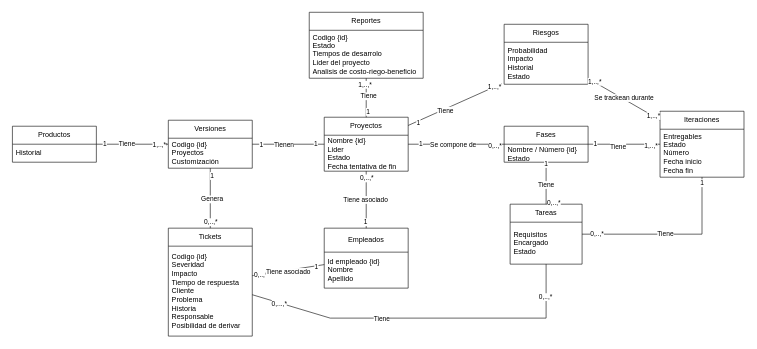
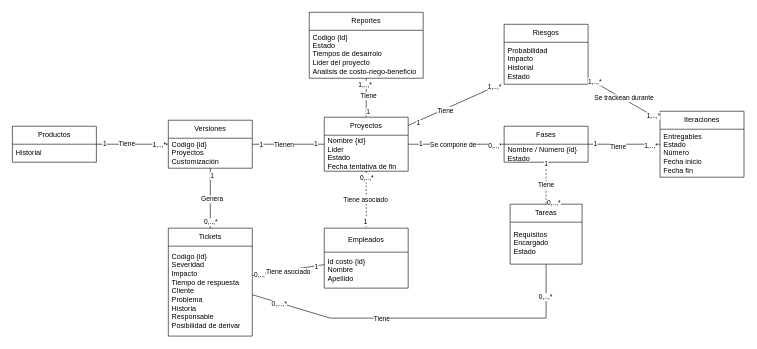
  <mxCell id="0" />
  <mxCell id="1" parent="0" />
  <mxCell id="2" value="Proyectos" style="swimlane;fontStyle=0;childLayout=stackLayout;horizontal=1;startSize=30;horizontalStack=0;resizeParent=1;resizeParentMax=0;resizeLast=0;collapsible=1;marginBottom=0;whiteSpace=wrap;html=1;" vertex="1" parent="1"><mxGeometry x="540" y="195" width="140" height="90" as="geometry" /></mxCell>
  <mxCell id="3" value="&lt;div&gt;Nombre {id}&lt;/div&gt;&lt;div&gt;Lider&lt;/div&gt;&lt;div&gt;Estado&lt;/div&gt;&lt;div&gt;Fecha tentativa de fin&lt;/div&gt;" style="text;strokeColor=none;fillColor=none;align=left;verticalAlign=middle;spacingLeft=4;spacingRight=4;overflow=hidden;points=[[0,0.5],[1,0.5]];portConstraint=eastwest;rotatable=0;whiteSpace=wrap;html=1;" vertex="1" parent="2"><mxGeometry y="30" width="140" height="60" as="geometry" /></mxCell>
  <mxCell id="4" value="Fases" style="swimlane;fontStyle=0;childLayout=stackLayout;horizontal=1;startSize=30;horizontalStack=0;resizeParent=1;resizeParentMax=0;resizeLast=0;collapsible=1;marginBottom=0;whiteSpace=wrap;html=1;" vertex="1" parent="1"><mxGeometry x="840" y="210" width="140" height="60" as="geometry" /></mxCell>
  <mxCell id="5" value="&lt;div&gt;Nombre / Número {id}&lt;/div&gt;Estado" style="text;strokeColor=none;fillColor=none;align=left;verticalAlign=middle;spacingLeft=4;spacingRight=4;overflow=hidden;points=[[0,0.5],[1,0.5]];portConstraint=eastwest;rotatable=0;whiteSpace=wrap;html=1;" vertex="1" parent="4"><mxGeometry y="30" width="140" height="30" as="geometry" /></mxCell>
  <mxCell id="6" value="Iteraciones" style="swimlane;fontStyle=0;childLayout=stackLayout;horizontal=1;startSize=30;horizontalStack=0;resizeParent=1;resizeParentMax=0;resizeLast=0;collapsible=1;marginBottom=0;whiteSpace=wrap;html=1;" vertex="1" parent="1"><mxGeometry x="1100" y="185" width="140" height="110" as="geometry" /></mxCell>
  <mxCell id="7" value="Entregables&lt;div&gt;Estado&lt;/div&gt;&lt;div&gt;Número&lt;/div&gt;&lt;div&gt;Fecha inicio&lt;/div&gt;&lt;div&gt;Fecha fin&lt;/div&gt;" style="text;strokeColor=none;fillColor=none;align=left;verticalAlign=middle;spacingLeft=4;spacingRight=4;overflow=hidden;points=[[0,0.5],[1,0.5]];portConstraint=eastwest;rotatable=0;whiteSpace=wrap;html=1;" vertex="1" parent="6"><mxGeometry y="30" width="140" height="80" as="geometry" /></mxCell>
  <mxCell id="8" value="Tareas" style="swimlane;fontStyle=0;childLayout=stackLayout;horizontal=1;startSize=30;horizontalStack=0;resizeParent=1;resizeParentMax=0;resizeLast=0;collapsible=1;marginBottom=0;whiteSpace=wrap;html=1;" vertex="1" parent="1"><mxGeometry x="850" y="340" width="120" height="100" as="geometry" /></mxCell>
  <mxCell id="9" value="Requisitos&lt;div&gt;Encargado&lt;/div&gt;&lt;div&gt;Estado&lt;/div&gt;" style="text;strokeColor=none;fillColor=none;align=left;verticalAlign=middle;spacingLeft=4;spacingRight=4;overflow=hidden;points=[[0,0.5],[1,0.5]];portConstraint=eastwest;rotatable=0;whiteSpace=wrap;html=1;" vertex="1" parent="8"><mxGeometry y="30" width="120" height="70" as="geometry" /></mxCell>
  <mxCell id="10" value="" style="endArrow=none;html=1;rounded=0;" edge="1" parent="1" source="4" target="2"><mxGeometry width="50" height="50" relative="1" as="geometry"><mxPoint x="900" y="380" as="sourcePoint" /><mxPoint x="950" y="330" as="targetPoint" /></mxGeometry></mxCell>
  <mxCell id="11" value="0,..,*" style="edgeLabel;html=1;align=center;verticalAlign=middle;resizable=0;points=[];" vertex="1" connectable="0" parent="10"><mxGeometry x="-0.706" y="2" relative="1" as="geometry"><mxPoint x="8" as="offset" /></mxGeometry></mxCell>
  <mxCell id="12" value="1" style="edgeLabel;html=1;align=center;verticalAlign=middle;resizable=0;points=[];" vertex="1" connectable="0" parent="10"><mxGeometry x="0.627" y="-1" relative="1" as="geometry"><mxPoint x="-10" as="offset" /></mxGeometry></mxCell>
  <mxCell id="13" value="Se compone de" style="edgeLabel;html=1;align=center;verticalAlign=middle;resizable=0;points=[];" vertex="1" connectable="0" parent="10"><mxGeometry x="0.078" relative="1" as="geometry"><mxPoint as="offset" /></mxGeometry></mxCell>
  <mxCell id="14" value="" style="endArrow=none;html=1;rounded=0;" edge="1" parent="1" source="6" target="4"><mxGeometry width="50" height="50" relative="1" as="geometry"><mxPoint x="882" y="300" as="sourcePoint" /><mxPoint x="934" y="235" as="targetPoint" /></mxGeometry></mxCell>
  <mxCell id="15" value="Tiene" style="edgeLabel;html=1;align=center;verticalAlign=middle;resizable=0;points=[];" vertex="1" connectable="0" parent="14"><mxGeometry x="-0.038" y="3" relative="1" as="geometry"><mxPoint x="-13" as="offset" /></mxGeometry></mxCell>
  <mxCell id="16" value="1" style="edgeLabel;html=1;align=center;verticalAlign=middle;resizable=0;points=[];" vertex="1" connectable="0" parent="14"><mxGeometry x="0.823" y="-1" relative="1" as="geometry"><mxPoint as="offset" /></mxGeometry></mxCell>
  <mxCell id="17" value="1,..,*" style="edgeLabel;html=1;align=center;verticalAlign=middle;resizable=0;points=[];" vertex="1" connectable="0" parent="14"><mxGeometry x="-0.734" y="1" relative="1" as="geometry"><mxPoint as="offset" /></mxGeometry></mxCell>
- <mxCell id="18" value="" style="endArrow=none;html=1;rounded=0;" edge="1" parent="1" source="6" target="8"><mxGeometry width="50" height="50" relative="1" as="geometry"><mxPoint x="1152" y="300" as="sourcePoint" /><mxPoint x="1080" y="301" as="targetPoint" /><Array as="points"><mxPoint x="1170" y="390" /></Array></mxGeometry></mxCell>
- <mxCell id="19" value="1" style="edgeLabel;html=1;align=center;verticalAlign=middle;resizable=0;points=[];" vertex="1" connectable="0" parent="18"><mxGeometry x="-0.941" y="-1" relative="1" as="geometry"><mxPoint as="offset" /></mxGeometry></mxCell>
- <mxCell id="20" value="0,..,*" style="edgeLabel;html=1;align=center;verticalAlign=middle;resizable=0;points=[];" vertex="1" connectable="0" parent="18"><mxGeometry x="0.928" y="-1" relative="1" as="geometry"><mxPoint x="13" as="offset" /></mxGeometry></mxCell>
- <mxCell id="21" value="Tiene" style="edgeLabel;html=1;align=center;verticalAlign=middle;resizable=0;points=[];" vertex="1" connectable="0" parent="18"><mxGeometry x="0.065" y="-1" relative="1" as="geometry"><mxPoint as="offset" /></mxGeometry></mxCell>
  <mxCell id="22" value="Tickets" style="swimlane;fontStyle=0;childLayout=stackLayout;horizontal=1;startSize=30;horizontalStack=0;resizeParent=1;resizeParentMax=0;resizeLast=0;collapsible=1;marginBottom=0;whiteSpace=wrap;html=1;" vertex="1" parent="1"><mxGeometry x="280" y="380" width="140" height="180" as="geometry" /></mxCell>
  <mxCell id="23" value="Codigo {id}&lt;div&gt;Severidad&lt;/div&gt;&lt;div&gt;Impacto&lt;/div&gt;&lt;div&gt;Tiempo de respuesta&lt;/div&gt;&lt;div&gt;Cliente&lt;/div&gt;&lt;div&gt;&lt;span style=&quot;background-color: initial;&quot;&gt;Problema&lt;/span&gt;&lt;br&gt;&lt;/div&gt;&lt;div&gt;Historia&lt;/div&gt;&lt;div&gt;Responsable&lt;/div&gt;&lt;div&gt;Posibilidad de derivar&lt;/div&gt;" style="text;strokeColor=none;fillColor=none;align=left;verticalAlign=middle;spacingLeft=4;spacingRight=4;overflow=hidden;points=[[0,0.5],[1,0.5]];portConstraint=eastwest;rotatable=0;whiteSpace=wrap;html=1;" vertex="1" parent="22"><mxGeometry y="30" width="140" height="150" as="geometry" /></mxCell>
  <mxCell id="24" value="Reportes" style="swimlane;fontStyle=0;childLayout=stackLayout;horizontal=1;startSize=30;horizontalStack=0;resizeParent=1;resizeParentMax=0;resizeLast=0;collapsible=1;marginBottom=0;whiteSpace=wrap;html=1;" vertex="1" parent="1"><mxGeometry x="515" y="20" width="190" height="110" as="geometry" /></mxCell>
  <mxCell id="25" value="&lt;div&gt;Codigo {id}&lt;/div&gt;Estado&lt;div&gt;Tiempos de desarrolo&lt;br&gt;Lider del proyecto&lt;/div&gt;&lt;div&gt;Analisis de costo-riego-beneficio&lt;/div&gt;" style="text;strokeColor=none;fillColor=none;align=left;verticalAlign=middle;spacingLeft=4;spacingRight=4;overflow=hidden;points=[[0,0.5],[1,0.5]];portConstraint=eastwest;rotatable=0;whiteSpace=wrap;html=1;" vertex="1" parent="24"><mxGeometry y="30" width="190" height="80" as="geometry" /></mxCell>
  <mxCell id="26" value="Versiones" style="swimlane;fontStyle=0;childLayout=stackLayout;horizontal=1;startSize=30;horizontalStack=0;resizeParent=1;resizeParentMax=0;resizeLast=0;collapsible=1;marginBottom=0;whiteSpace=wrap;html=1;" vertex="1" parent="1"><mxGeometry x="280" y="200" width="140" height="80" as="geometry" /></mxCell>
  <mxCell id="27" value="&lt;div&gt;Codigo {id}&lt;/div&gt;Proyectos&lt;div&gt;Customización&lt;/div&gt;" style="text;strokeColor=none;fillColor=none;align=left;verticalAlign=middle;spacingLeft=4;spacingRight=4;overflow=hidden;points=[[0,0.5],[1,0.5]];portConstraint=eastwest;rotatable=0;whiteSpace=wrap;html=1;" vertex="1" parent="26"><mxGeometry y="30" width="140" height="50" as="geometry" /></mxCell>
  <mxCell id="28" value="Productos" style="swimlane;fontStyle=0;childLayout=stackLayout;horizontal=1;startSize=30;horizontalStack=0;resizeParent=1;resizeParentMax=0;resizeLast=0;collapsible=1;marginBottom=0;whiteSpace=wrap;html=1;" vertex="1" parent="1"><mxGeometry x="20" y="210" width="140" height="60" as="geometry" /></mxCell>
  <mxCell id="29" value="Historial" style="text;strokeColor=none;fillColor=none;align=left;verticalAlign=middle;spacingLeft=4;spacingRight=4;overflow=hidden;points=[[0,0.5],[1,0.5]];portConstraint=eastwest;rotatable=0;whiteSpace=wrap;html=1;" vertex="1" parent="28"><mxGeometry y="30" width="140" height="30" as="geometry" /></mxCell>
  <mxCell id="30" value="" style="endArrow=none;html=1;rounded=0;" edge="1" parent="1" source="26" target="2"><mxGeometry width="50" height="50" relative="1" as="geometry"><mxPoint x="450" y="310" as="sourcePoint" /><mxPoint x="500" y="260" as="targetPoint" /></mxGeometry></mxCell>
  <mxCell id="31" value="Tienen" style="edgeLabel;html=1;align=center;verticalAlign=middle;resizable=0;points=[];" vertex="1" connectable="0" parent="30"><mxGeometry x="-0.128" relative="1" as="geometry"><mxPoint as="offset" /></mxGeometry></mxCell>
  <mxCell id="32" value="1" style="edgeLabel;html=1;align=center;verticalAlign=middle;resizable=0;points=[];" vertex="1" connectable="0" parent="30"><mxGeometry x="0.744" y="1" relative="1" as="geometry"><mxPoint as="offset" /></mxGeometry></mxCell>
  <mxCell id="33" value="1" style="edgeLabel;html=1;align=center;verticalAlign=middle;resizable=0;points=[];" vertex="1" connectable="0" parent="30"><mxGeometry x="-0.76" relative="1" as="geometry"><mxPoint as="offset" /></mxGeometry></mxCell>
  <mxCell id="34" value="" style="endArrow=open;html=1;rounded=0;" edge="1" parent="1" source="28" target="26"><mxGeometry width="50" height="50" relative="1" as="geometry"><mxPoint x="150" y="302" as="sourcePoint" /><mxPoint x="267" y="300" as="targetPoint" /></mxGeometry></mxCell>
  <mxCell id="35" value="1,..,*" style="edgeLabel;html=1;align=center;verticalAlign=middle;resizable=0;points=[];" vertex="1" connectable="0" parent="34"><mxGeometry x="0.734" relative="1" as="geometry"><mxPoint as="offset" /></mxGeometry></mxCell>
  <mxCell id="36" value="1" style="edgeLabel;html=1;align=center;verticalAlign=middle;resizable=0;points=[];" vertex="1" connectable="0" parent="34"><mxGeometry x="-0.782" y="1" relative="1" as="geometry"><mxPoint as="offset" /></mxGeometry></mxCell>
  <mxCell id="37" value="Tiene" style="edgeLabel;html=1;align=center;verticalAlign=middle;resizable=0;points=[];" vertex="1" connectable="0" parent="34"><mxGeometry x="-0.165" y="2" relative="1" as="geometry"><mxPoint as="offset" /></mxGeometry></mxCell>
  <mxCell id="38" value="" style="endArrow=none;html=1;rounded=0;" edge="1" parent="1" source="24" target="2"><mxGeometry width="50" height="50" relative="1" as="geometry"><mxPoint x="630" y="140" as="sourcePoint" /><mxPoint x="570" y="180" as="targetPoint" /></mxGeometry></mxCell>
  <mxCell id="39" value="1" style="edgeLabel;html=1;align=center;verticalAlign=middle;resizable=0;points=[];" vertex="1" connectable="0" parent="38"><mxGeometry x="0.678" y="2" relative="1" as="geometry"><mxPoint as="offset" /></mxGeometry></mxCell>
  <mxCell id="40" value="1,..,*" style="edgeLabel;html=1;align=center;verticalAlign=middle;resizable=0;points=[];" vertex="1" connectable="0" parent="38"><mxGeometry x="-0.702" y="-3" relative="1" as="geometry"><mxPoint as="offset" /></mxGeometry></mxCell>
  <mxCell id="41" value="Tiene" style="edgeLabel;html=1;align=center;verticalAlign=middle;resizable=0;points=[];" vertex="1" connectable="0" parent="38"><mxGeometry x="-0.122" y="3" relative="1" as="geometry"><mxPoint as="offset" /></mxGeometry></mxCell>
  <mxCell id="42" value="" style="endArrow=none;html=1;rounded=0;" edge="1" parent="1" source="22" target="26"><mxGeometry width="50" height="50" relative="1" as="geometry"><mxPoint x="460" y="360" as="sourcePoint" /><mxPoint x="380" y="310" as="targetPoint" /></mxGeometry></mxCell>
  <mxCell id="43" value="1" style="edgeLabel;html=1;align=center;verticalAlign=middle;resizable=0;points=[];" vertex="1" connectable="0" parent="42"><mxGeometry x="0.765" y="-2" relative="1" as="geometry"><mxPoint as="offset" /></mxGeometry></mxCell>
  <mxCell id="44" value="0,..,*" style="edgeLabel;html=1;align=center;verticalAlign=middle;resizable=0;points=[];" vertex="1" connectable="0" parent="42"><mxGeometry x="-0.771" relative="1" as="geometry"><mxPoint as="offset" /></mxGeometry></mxCell>
  <mxCell id="45" value="Genera" style="edgeLabel;html=1;align=center;verticalAlign=middle;resizable=0;points=[];" vertex="1" connectable="0" parent="42"><mxGeometry x="-0.016" y="-2" relative="1" as="geometry"><mxPoint as="offset" /></mxGeometry></mxCell>
  <mxCell id="46" value="Riesgos" style="swimlane;fontStyle=0;childLayout=stackLayout;horizontal=1;startSize=30;horizontalStack=0;resizeParent=1;resizeParentMax=0;resizeLast=0;collapsible=1;marginBottom=0;whiteSpace=wrap;html=1;" vertex="1" parent="1"><mxGeometry x="840" y="40" width="140" height="100" as="geometry" /></mxCell>
  <mxCell id="47" value="Probabilidad&lt;div&gt;Impacto&lt;/div&gt;&lt;div&gt;Historial&lt;/div&gt;&lt;div&gt;Estado&lt;/div&gt;" style="text;strokeColor=none;fillColor=none;align=left;verticalAlign=middle;spacingLeft=4;spacingRight=4;overflow=hidden;points=[[0,0.5],[1,0.5]];portConstraint=eastwest;rotatable=0;whiteSpace=wrap;html=1;" vertex="1" parent="46"><mxGeometry y="30" width="140" height="70" as="geometry" /></mxCell>
  <mxCell id="48" value="" style="endArrow=none;html=1;rounded=0;" edge="1" parent="1" source="2"><mxGeometry width="50" height="50" relative="1" as="geometry"><mxPoint x="670" y="180" as="sourcePoint" /><mxPoint x="836" y="139" as="targetPoint" /></mxGeometry></mxCell>
  <mxCell id="49" value="1,..,*" style="edgeLabel;html=1;align=center;verticalAlign=middle;resizable=0;points=[];" vertex="1" connectable="0" parent="48"><mxGeometry x="0.849" y="1" relative="1" as="geometry"><mxPoint as="offset" /></mxGeometry></mxCell>
  <mxCell id="50" value="1" style="edgeLabel;html=1;align=center;verticalAlign=middle;resizable=0;points=[];" vertex="1" connectable="0" parent="48"><mxGeometry x="-0.805" y="-2" relative="1" as="geometry"><mxPoint as="offset" /></mxGeometry></mxCell>
  <mxCell id="51" value="Tiene" style="edgeLabel;html=1;align=center;verticalAlign=middle;resizable=0;points=[];" vertex="1" connectable="0" parent="48"><mxGeometry x="-0.215" y="-2" relative="1" as="geometry"><mxPoint as="offset" /></mxGeometry></mxCell>
  <mxCell id="52" value="" style="endArrow=none;html=1;rounded=0;" edge="1" parent="1" source="46" target="6"><mxGeometry width="50" height="50" relative="1" as="geometry"><mxPoint x="1070" y="180" as="sourcePoint" /><mxPoint x="1120" y="130" as="targetPoint" /></mxGeometry></mxCell>
  <mxCell id="53" value="1,..,*" style="edgeLabel;html=1;align=center;verticalAlign=middle;resizable=0;points=[];" vertex="1" connectable="0" parent="52"><mxGeometry x="0.798" relative="1" as="geometry"><mxPoint as="offset" /></mxGeometry></mxCell>
  <mxCell id="54" value="1,..,*" style="edgeLabel;html=1;align=center;verticalAlign=middle;resizable=0;points=[];" vertex="1" connectable="0" parent="52"><mxGeometry x="-0.825" y="1" relative="1" as="geometry"><mxPoint as="offset" /></mxGeometry></mxCell>
  <mxCell id="55" value="Se trackean durante" style="edgeLabel;html=1;align=center;verticalAlign=middle;resizable=0;points=[];" vertex="1" connectable="0" parent="52"><mxGeometry x="-0.037" y="2" relative="1" as="geometry"><mxPoint as="offset" /></mxGeometry></mxCell>
- <mxCell id="56" value="" style="endArrow=none;html=1;rounded=0;" edge="1" parent="1" source="4" target="8"><mxGeometry width="50" height="50" relative="1" as="geometry"><mxPoint x="1180" y="305" as="sourcePoint" /><mxPoint x="980" y="390" as="targetPoint" /><Array as="points" /></mxGeometry></mxCell>
+ <mxCell id="56" value="" style="endArrow=none;html=1;rounded=0;dashed=1;" edge="1" parent="1" source="4" target="8"><mxGeometry width="50" height="50" relative="1" as="geometry"><mxPoint x="1180" y="305" as="sourcePoint" /><mxPoint x="980" y="390" as="targetPoint" /><Array as="points" /></mxGeometry></mxCell>
  <mxCell id="57" value="1" style="edgeLabel;html=1;align=center;verticalAlign=middle;resizable=0;points=[];" connectable="0" vertex="1" parent="56"><mxGeometry x="-0.941" y="-1" relative="1" as="geometry"><mxPoint as="offset" /></mxGeometry></mxCell>
  <mxCell id="58" value="0,..,*" style="edgeLabel;html=1;align=center;verticalAlign=middle;resizable=0;points=[];" connectable="0" vertex="1" parent="56"><mxGeometry x="0.928" y="-1" relative="1" as="geometry"><mxPoint x="13" as="offset" /></mxGeometry></mxCell>
  <mxCell id="59" value="Tiene" style="edgeLabel;html=1;align=center;verticalAlign=middle;resizable=0;points=[];" connectable="0" vertex="1" parent="56"><mxGeometry x="0.065" y="-1" relative="1" as="geometry"><mxPoint as="offset" /></mxGeometry></mxCell>
  <mxCell id="60" value="" style="endArrow=none;html=1;rounded=0;" edge="1" parent="1" source="8" target="22"><mxGeometry width="50" height="50" relative="1" as="geometry"><mxPoint x="720" y="535" as="sourcePoint" /><mxPoint x="550" y="450" as="targetPoint" /><Array as="points"><mxPoint x="910" y="530" /><mxPoint x="550" y="530" /></Array></mxGeometry></mxCell>
  <mxCell id="61" value="0,..,*" style="edgeLabel;html=1;align=center;verticalAlign=middle;resizable=0;points=[];" connectable="0" vertex="1" parent="60"><mxGeometry x="-0.814" y="-2" relative="1" as="geometry"><mxPoint as="offset" /></mxGeometry></mxCell>
  <mxCell id="62" value="0,...,*" style="edgeLabel;html=1;align=center;verticalAlign=middle;resizable=0;points=[];" connectable="0" vertex="1" parent="60"><mxGeometry x="0.84" y="1" relative="1" as="geometry"><mxPoint as="offset" /></mxGeometry></mxCell>
  <mxCell id="63" value="Tiene" style="edgeLabel;html=1;align=center;verticalAlign=middle;resizable=0;points=[];" connectable="0" vertex="1" parent="60"><mxGeometry x="0.247" relative="1" as="geometry"><mxPoint as="offset" /></mxGeometry></mxCell>
  <mxCell id="64" value="&lt;span style=&quot;text-wrap: nowrap;&quot;&gt;Empleados&lt;/span&gt;" style="swimlane;fontStyle=0;childLayout=stackLayout;horizontal=1;startSize=40;horizontalStack=0;resizeParent=1;resizeParentMax=0;resizeLast=0;collapsible=1;marginBottom=0;whiteSpace=wrap;html=1;" vertex="1" parent="1"><mxGeometry x="540" y="380" width="140" height="100" as="geometry" /></mxCell>
- <mxCell id="65" value="&lt;div&gt;Id empleado {id}&lt;/div&gt;&lt;div&gt;&lt;span style=&quot;background-color: initial;&quot;&gt;Nombre&lt;/span&gt;&lt;br&gt;&lt;/div&gt;&lt;div&gt;Apellido&lt;/div&gt;" style="text;strokeColor=none;fillColor=none;align=left;verticalAlign=middle;spacingLeft=4;spacingRight=4;overflow=hidden;points=[[0,0.5],[1,0.5]];portConstraint=eastwest;rotatable=0;whiteSpace=wrap;html=1;" vertex="1" parent="64"><mxGeometry y="40" width="140" height="60" as="geometry" /></mxCell>
+ <mxCell id="65" value="&lt;div&gt;Id costo {id}&lt;/div&gt;&lt;div&gt;&lt;span style=&quot;background-color: initial;&quot;&gt;Nombre&lt;/span&gt;&lt;br&gt;&lt;/div&gt;&lt;div&gt;Apellido&lt;/div&gt;" style="text;strokeColor=none;fillColor=none;align=left;verticalAlign=middle;spacingLeft=4;spacingRight=4;overflow=hidden;points=[[0,0.5],[1,0.5]];portConstraint=eastwest;rotatable=0;whiteSpace=wrap;html=1;" vertex="1" parent="64"><mxGeometry y="40" width="140" height="60" as="geometry" /></mxCell>
  <mxCell id="66" value="" style="endArrow=none;html=1;rounded=0;" edge="1" parent="1" source="22" target="64"><mxGeometry width="50" height="50" relative="1" as="geometry"><mxPoint x="860" y="439" as="sourcePoint" /><mxPoint x="750" y="510" as="targetPoint" /></mxGeometry></mxCell>
  <mxCell id="67" value="1" style="edgeLabel;html=1;align=center;verticalAlign=middle;resizable=0;points=[];" connectable="0" vertex="1" parent="66"><mxGeometry x="0.765" y="-2" relative="1" as="geometry"><mxPoint as="offset" /></mxGeometry></mxCell>
  <mxCell id="68" value="0,..,*" style="edgeLabel;html=1;align=center;verticalAlign=middle;resizable=0;points=[];" connectable="0" vertex="1" parent="66"><mxGeometry x="-0.771" relative="1" as="geometry"><mxPoint as="offset" /></mxGeometry></mxCell>
  <mxCell id="69" value="Tiene asociado" style="edgeLabel;html=1;align=center;verticalAlign=middle;resizable=0;points=[];" connectable="0" vertex="1" parent="66"><mxGeometry x="-0.016" y="-2" relative="1" as="geometry"><mxPoint as="offset" /></mxGeometry></mxCell>
- <mxCell id="70" value="" style="endArrow=none;html=1;rounded=0;" edge="1" parent="1" source="2" target="64"><mxGeometry width="50" height="50" relative="1" as="geometry"><mxPoint x="860" y="443" as="sourcePoint" /><mxPoint x="780" y="500" as="targetPoint" /></mxGeometry></mxCell>
+ <mxCell id="70" value="" style="endArrow=none;html=1;rounded=0;dashed=1;" edge="1" parent="1" source="2" target="64"><mxGeometry width="50" height="50" relative="1" as="geometry"><mxPoint x="860" y="443" as="sourcePoint" /><mxPoint x="780" y="500" as="targetPoint" /></mxGeometry></mxCell>
  <mxCell id="71" value="1" style="edgeLabel;html=1;align=center;verticalAlign=middle;resizable=0;points=[];" connectable="0" vertex="1" parent="70"><mxGeometry x="0.765" y="-2" relative="1" as="geometry"><mxPoint as="offset" /></mxGeometry></mxCell>
  <mxCell id="72" value="0,..,*" style="edgeLabel;html=1;align=center;verticalAlign=middle;resizable=0;points=[];" connectable="0" vertex="1" parent="70"><mxGeometry x="-0.771" relative="1" as="geometry"><mxPoint as="offset" /></mxGeometry></mxCell>
  <mxCell id="73" value="Tiene asociado" style="edgeLabel;html=1;align=center;verticalAlign=middle;resizable=0;points=[];" connectable="0" vertex="1" parent="70"><mxGeometry x="-0.016" y="-2" relative="1" as="geometry"><mxPoint as="offset" /></mxGeometry></mxCell>
